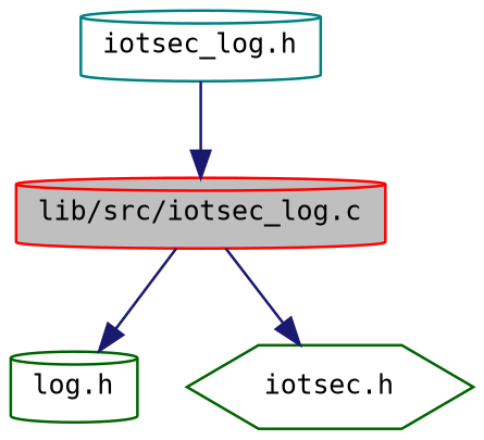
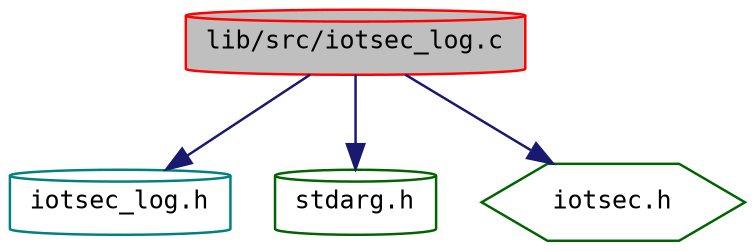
  digraph {
    fontname="DejaVu Sans Mono"
    node [color=darkgreen fillcolor=white fontname="DejaVu Sans Mono" fontsize=10 shape=cylinder style=filled]
    edge [color=midnightblue fontname="DejaVu Sans Mono" fontsize=10 labelfontname=Helvetica labelfontsize=10 style=solid]
    n1 [color=red fillcolor=grey75 fontcolor=black height=0.2 label="lib/src/iotsec_log.c" width=0.4]
    n2 [color=teal height=0.2 label="iotsec_log.h" width=0.4]
-   n3 [height=0.2 label="log.h" width=0.4]
+   n3 [height=0.2 label="stdarg.h" width=0.4]
    n4 [height=0.2 label="iotsec.h" shape=hexagon width=0.4]
-   n2 -> n1
+   n1 -> n2
    n1 -> n3
    n1 -> n4
  }
